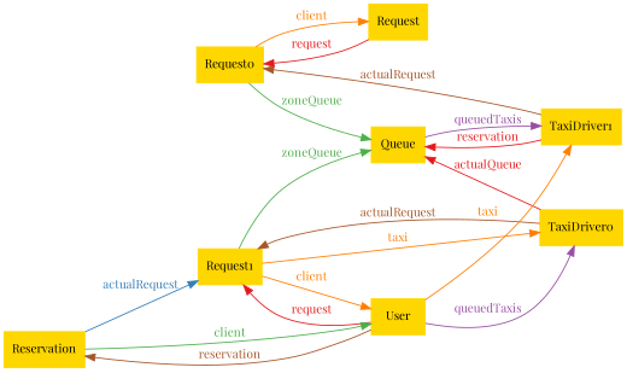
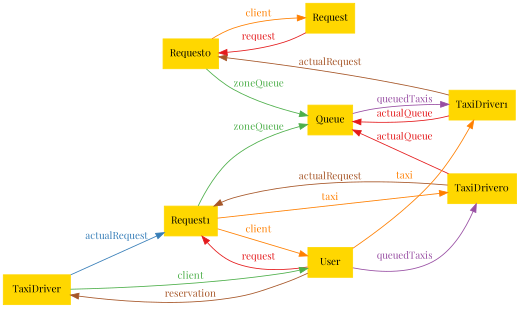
  digraph {
    fontname="Playfair Display"
    fontsize=12
    rankdir=LR
    node [color="#ffd700" fontcolor="#000000" fontname="Playfair Display" fontsize=12 shape=box style="filled, solid"]
    edge [color="#e41a1c" dir=forward fontcolor="#e41a1c" fontname="Playfair Display" fontsize=12 style=solid weight=1]
    n1 [label=Queue uuid=Queue]
    n2 [label=TaxiDriver0 uuid=TaxiDriver0]
    n3 [label=TaxiDriver1 uuid=TaxiDriver1]
    n4 [label=Request1 uuid=Request1]
    n5 [label=User uuid=User]
    n6 [label=Request0 uuid=Request0]
    n7 [label=Request uuid=Guest]
-   n8 [label=Reservation uuid=Reservation]
+   n8 [label=TaxiDriver uuid=Reservation]
    n1 -> n2 [dir=back label=actualQueue uuid="<TaxiDriver0, Queue>"]
-   n1 -> n3 [dir=back label=reservation uuid="<TaxiDriver1, Queue>"]
+   n1 -> n3 [dir=back label=actualQueue uuid="<TaxiDriver1, Queue>"]
    n1 -> n3 [color="#984ea3" fontcolor="#984ea3" label=queuedTaxis uuid="<Queue, TaxiDriver1>"]
    n4 -> n1 [color="#4daf4a" fontcolor="#4daf4a" label=zoneQueue uuid="<Request1, Queue>"]
    n4 -> n2 [color="#a65628" dir=back fontcolor="#a65628" label=actualRequest uuid="<TaxiDriver0, Request1>"]
    n4 -> n2 [color="#ff7f00" fontcolor="#ff7f00" label=taxi uuid="<Request1, TaxiDriver0>"]
    n4 -> n5 [color="#ff7f00" fontcolor="#ff7f00" label=client uuid="<Request1, User>"]
    n4 -> n5 [dir=back label=request uuid="<User, Request1>"]
    n5 -> n2 [color="#984ea3" fontcolor="#984ea3" label=queuedTaxis uuid="<Queue, TaxiDriver0>"]
    n5 -> n3 [color="#ff7f00" fontcolor="#ff7f00" label=taxi uuid="<Request0, TaxiDriver1>"]
    n6 -> n1 [color="#4daf4a" fontcolor="#4daf4a" label=zoneQueue uuid="<Request0, Queue>"]
    n6 -> n3 [color="#a65628" dir=back fontcolor="#a65628" label=actualRequest uuid="<TaxiDriver1, Request0>"]
    n6 -> n7 [color="#ff7f00" fontcolor="#ff7f00" label=client uuid="<Request0, Guest>"]
    n6 -> n7 [dir=back label=request uuid="<Guest, Request0>"]
    n8 -> n4 [color="#377eb8" fontcolor="#377eb8" label=actualRequest uuid="<Reservation, Request1>"]
    n8 -> n5 [color="#4daf4a" fontcolor="#4daf4a" label=client uuid="<Reservation, User>"]
    n8 -> n5 [color="#a65628" dir=back fontcolor="#a65628" label=reservation uuid="<User, Reservation>"]
  }
